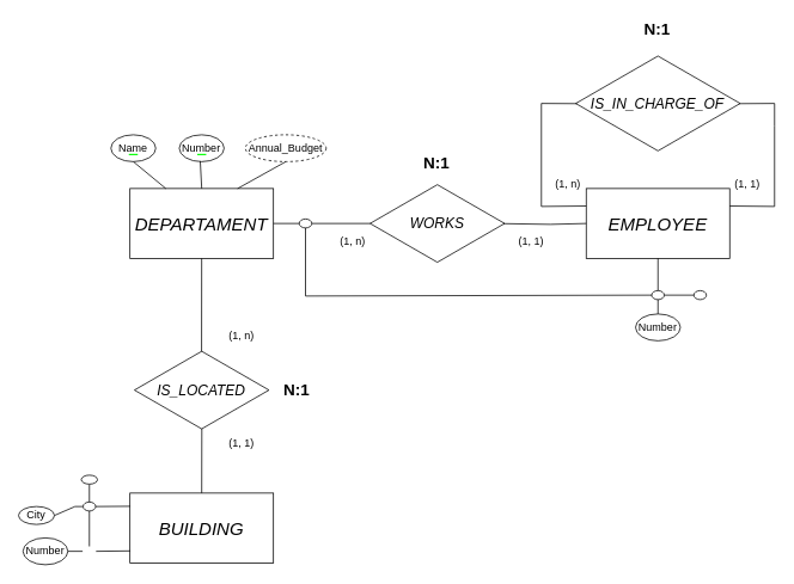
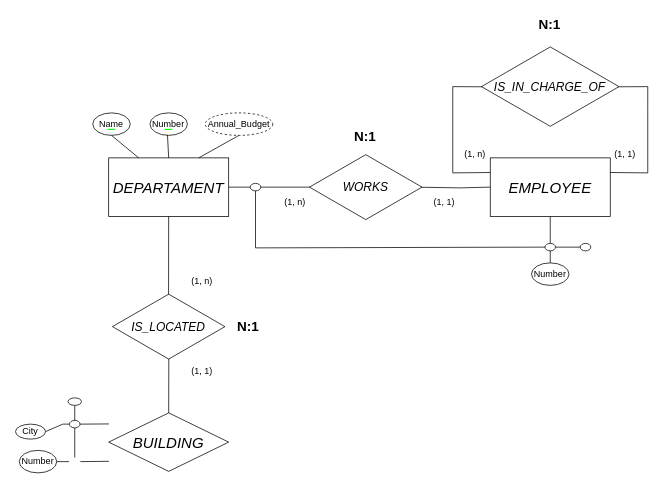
  <mxCell id="0" />
  <mxCell id="1" parent="0" />
  <mxCell id="2" value="Name" style="ellipse;whiteSpace=wrap;html=1;fillColor=none;" parent="1" vertex="1"><mxGeometry x="123" y="150" width="50" height="30" as="geometry" /></mxCell>
  <mxCell id="3" value="Number" style="ellipse;whiteSpace=wrap;html=1;fillColor=none;" parent="1" vertex="1"><mxGeometry x="199.24" y="150" width="50" height="30" as="geometry" /></mxCell>
  <mxCell id="4" value="&lt;i&gt;&lt;font style=&quot;font-size: 16px;&quot;&gt;IS_LOCATED&lt;/font&gt;&lt;/i&gt;" style="html=1;whiteSpace=wrap;aspect=fixed;shape=isoRectangle;fillColor=none;" parent="1" vertex="1"><mxGeometry x="149.24" y="390" width="150.01" height="90" as="geometry" /></mxCell>
  <mxCell id="5" value="(1, n)" style="text;html=1;align=center;verticalAlign=middle;whiteSpace=wrap;rounded=0;" parent="1" vertex="1"><mxGeometry x="239.25" y="360" width="60" height="30" as="geometry" /></mxCell>
  <mxCell id="6" style="edgeStyle=orthogonalEdgeStyle;rounded=0;orthogonalLoop=1;jettySize=auto;html=1;exitX=0.5;exitY=1;exitDx=0;exitDy=0;" parent="1" edge="1"><mxGeometry relative="1" as="geometry"><mxPoint x="203" y="260" as="sourcePoint" /><mxPoint x="203" y="260" as="targetPoint" /></mxGeometry></mxCell>
  <mxCell id="7" value="" style="endArrow=none;html=1;rounded=0;strokeWidth=1.5;strokeColor=#00ff00;jumpSize=6;endSize=6;" parent="1" edge="1"><mxGeometry width="50" height="50" relative="1" as="geometry"><mxPoint x="143" y="172" as="sourcePoint" /><mxPoint x="153" y="172" as="targetPoint" /></mxGeometry></mxCell>
- <mxCell id="8" value="&lt;span style=&quot;font-size: 20px;&quot;&gt;&lt;i&gt;BUILDING&lt;/i&gt;&lt;/span&gt;" style="rounded=0;whiteSpace=wrap;html=1;fillColor=none;align=center;" parent="1" vertex="1"><mxGeometry x="144.25" y="550" width="160" height="78" as="geometry" /></mxCell>
+ <mxCell id="8" value="&lt;span style=&quot;font-size: 20px;&quot;&gt;&lt;i&gt;BUILDING&lt;/i&gt;&lt;/span&gt;" style="rhombus;whiteSpace=wrap;html=1;fillColor=none;align=center;" parent="1" vertex="1"><mxGeometry x="144.25" y="550" width="160" height="78" as="geometry" /></mxCell>
  <mxCell id="9" value="&lt;i style=&quot;font-size: 20px;&quot;&gt;DEPARTAMENT&lt;/i&gt;" style="rounded=0;whiteSpace=wrap;html=1;fillColor=none;align=center;" parent="1" vertex="1"><mxGeometry x="144.25" y="210" width="160" height="78" as="geometry" /></mxCell>
  <mxCell id="10" value="" style="endArrow=none;html=1;rounded=0;exitX=0.499;exitY=0.024;exitDx=0;exitDy=0;exitPerimeter=0;" parent="1" source="4" target="9" edge="1"><mxGeometry width="50" height="50" relative="1" as="geometry"><mxPoint x="273" y="390" as="sourcePoint" /><mxPoint x="323" y="340" as="targetPoint" /></mxGeometry></mxCell>
  <mxCell id="11" value="" style="endArrow=none;html=1;rounded=0;exitX=0.5;exitY=0;exitDx=0;exitDy=0;entryX=0.501;entryY=0.978;entryDx=0;entryDy=0;entryPerimeter=0;" parent="1" source="8" target="4" edge="1"><mxGeometry width="50" height="50" relative="1" as="geometry"><mxPoint x="224.08" y="614" as="sourcePoint" /><mxPoint x="224" y="488" as="targetPoint" /></mxGeometry></mxCell>
  <mxCell id="12" value="(1, 1)" style="text;html=1;align=center;verticalAlign=middle;whiteSpace=wrap;rounded=0;" parent="1" vertex="1"><mxGeometry x="239.25" y="480" width="60" height="30" as="geometry" /></mxCell>
  <mxCell id="13" value="" style="endArrow=none;html=1;rounded=0;exitX=1;exitY=0.5;exitDx=0;exitDy=0;entryX=0.002;entryY=0.828;entryDx=0;entryDy=0;entryPerimeter=0;" parent="1" source="21" target="8" edge="1"><mxGeometry width="50" height="50" relative="1" as="geometry"><mxPoint x="104" y="615" as="sourcePoint" /><mxPoint x="143" y="615" as="targetPoint" /></mxGeometry></mxCell>
  <mxCell id="14" value="" style="endArrow=none;html=1;rounded=0;exitX=1;exitY=0.5;exitDx=0;exitDy=0;entryX=0.002;entryY=0.189;entryDx=0;entryDy=0;entryPerimeter=0;" parent="1" source="20" target="8" edge="1"><mxGeometry width="50" height="50" relative="1" as="geometry"><mxPoint x="104" y="564.8" as="sourcePoint" /><mxPoint x="143" y="565" as="targetPoint" /></mxGeometry></mxCell>
  <mxCell id="15" value="" style="endArrow=none;html=1;rounded=0;exitX=0.5;exitY=1;exitDx=0;exitDy=0;entryX=0.5;entryY=0;entryDx=0;entryDy=0;" parent="1" source="20" target="21" edge="1"><mxGeometry width="50" height="50" relative="1" as="geometry"><mxPoint x="99" y="570" as="sourcePoint" /><mxPoint x="99" y="610" as="targetPoint" /></mxGeometry></mxCell>
  <mxCell id="16" value="" style="endArrow=none;html=1;rounded=0;exitX=1;exitY=0.5;exitDx=0;exitDy=0;entryX=0;entryY=0.5;entryDx=0;entryDy=0;" parent="1" source="18" target="20" edge="1"><mxGeometry width="50" height="50" relative="1" as="geometry"><mxPoint x="75" y="565" as="sourcePoint" /><mxPoint x="94" y="565" as="targetPoint" /><Array as="points"><mxPoint x="83" y="565" /></Array></mxGeometry></mxCell>
  <mxCell id="17" value="" style="endArrow=none;html=1;rounded=0;exitX=1;exitY=0.5;exitDx=0;exitDy=0;entryX=0;entryY=0.5;entryDx=0;entryDy=0;" parent="1" source="19" target="21" edge="1"><mxGeometry width="50" height="50" relative="1" as="geometry"><mxPoint x="75" y="615" as="sourcePoint" /><mxPoint x="94" y="615" as="targetPoint" /></mxGeometry></mxCell>
  <mxCell id="18" value="City" style="ellipse;whiteSpace=wrap;html=1;fillColor=none;" parent="1" vertex="1"><mxGeometry x="20" y="565" width="40" height="20" as="geometry" /></mxCell>
  <mxCell id="19" value="Number" style="ellipse;whiteSpace=wrap;html=1;fillColor=none;" parent="1" vertex="1"><mxGeometry x="25" y="600" width="50" height="30" as="geometry" /></mxCell>
  <mxCell id="20" value="" style="ellipse;whiteSpace=wrap;html=1;fillColor=#FFFFFF;" parent="1" vertex="1"><mxGeometry x="92" y="560" width="14" height="10" as="geometry" /></mxCell>
  <mxCell id="21" value="" style="ellipse;whiteSpace=wrap;html=1;fillColor=#ffffff;strokeColor=#FFFFFF;" parent="1" vertex="1"><mxGeometry x="92" y="610" width="14" height="10" as="geometry" /></mxCell>
  <mxCell id="22" value="" style="endArrow=none;html=1;rounded=0;entryX=0.5;entryY=0;entryDx=0;entryDy=0;exitX=0.5;exitY=1;exitDx=0;exitDy=0;" parent="1" source="23" target="20" edge="1"><mxGeometry width="50" height="50" relative="1" as="geometry"><mxPoint x="93" y="550" as="sourcePoint" /><mxPoint x="102" y="575" as="targetPoint" /><Array as="points" /></mxGeometry></mxCell>
  <mxCell id="23" value="" style="ellipse;whiteSpace=wrap;html=1;fillColor=#FFFFFF;" parent="1" vertex="1"><mxGeometry x="90" y="530" width="18" height="10" as="geometry" /></mxCell>
  <mxCell id="24" value="Annual_Budget" style="ellipse;whiteSpace=wrap;html=1;fillColor=none;dashed=1;" parent="1" vertex="1"><mxGeometry x="273" y="150" width="90" height="30" as="geometry" /></mxCell>
  <mxCell id="25" value="" style="endArrow=none;html=1;rounded=0;strokeWidth=1.5;strokeColor=#00ff00;jumpSize=6;endSize=6;" parent="1" edge="1"><mxGeometry width="50" height="50" relative="1" as="geometry"><mxPoint x="219.24" y="172" as="sourcePoint" /><mxPoint x="229.24" y="172" as="targetPoint" /></mxGeometry></mxCell>
  <mxCell id="26" value="" style="endArrow=none;html=1;rounded=0;entryX=0.5;entryY=1;entryDx=0;entryDy=0;exitX=0.25;exitY=0;exitDx=0;exitDy=0;" parent="1" source="9" target="2" edge="1"><mxGeometry width="50" height="50" relative="1" as="geometry"><mxPoint x="149.24" y="288" as="sourcePoint" /><mxPoint x="149.24" y="184" as="targetPoint" /></mxGeometry></mxCell>
  <mxCell id="27" value="" style="endArrow=none;html=1;rounded=0;entryX=0.468;entryY=0.981;entryDx=0;entryDy=0;exitX=0.5;exitY=0;exitDx=0;exitDy=0;entryPerimeter=0;" parent="1" source="9" target="3" edge="1"><mxGeometry width="50" height="50" relative="1" as="geometry"><mxPoint x="194" y="220" as="sourcePoint" /><mxPoint x="158" y="190" as="targetPoint" /></mxGeometry></mxCell>
  <mxCell id="28" value="" style="endArrow=none;html=1;rounded=0;entryX=0.5;entryY=1;entryDx=0;entryDy=0;exitX=0.75;exitY=0;exitDx=0;exitDy=0;" parent="1" source="9" target="24" edge="1"><mxGeometry width="50" height="50" relative="1" as="geometry"><mxPoint x="234" y="220" as="sourcePoint" /><mxPoint x="233" y="189" as="targetPoint" /></mxGeometry></mxCell>
  <mxCell id="29" value="&lt;i style=&quot;font-size: 20px;&quot;&gt;EMPLOYEE&lt;/i&gt;" style="rounded=0;whiteSpace=wrap;html=1;fillColor=none;align=center;" parent="1" vertex="1"><mxGeometry x="653" y="210" width="160" height="78" as="geometry" /></mxCell>
  <mxCell id="30" value="&lt;span style=&quot;font-size: 16px;&quot;&gt;&lt;i&gt;WORKS&lt;/i&gt;&lt;/span&gt;" style="html=1;whiteSpace=wrap;aspect=fixed;shape=isoRectangle;fillColor=none;" parent="1" vertex="1"><mxGeometry x="412" y="204" width="150.01" height="90" as="geometry" /></mxCell>
  <mxCell id="31" value="" style="endArrow=none;html=1;rounded=0;exitX=1;exitY=0.5;exitDx=0;exitDy=0;entryX=0.002;entryY=0.5;entryDx=0;entryDy=0;entryPerimeter=0;" parent="1" source="37" target="30" edge="1"><mxGeometry width="50" height="50" relative="1" as="geometry"><mxPoint x="234" y="402" as="sourcePoint" /><mxPoint x="234" y="298" as="targetPoint" /></mxGeometry></mxCell>
  <mxCell id="32" value="" style="endArrow=none;html=1;rounded=0;entryX=0;entryY=0.5;entryDx=0;entryDy=0;exitX=0.993;exitY=0.502;exitDx=0;exitDy=0;exitPerimeter=0;" parent="1" source="30" target="29" edge="1"><mxGeometry width="50" height="50" relative="1" as="geometry"><mxPoint x="563" y="249" as="sourcePoint" /><mxPoint x="631" y="259" as="targetPoint" /><Array as="points"><mxPoint x="613" y="250" /></Array></mxGeometry></mxCell>
  <mxCell id="33" value="(1, n)" style="text;html=1;align=center;verticalAlign=middle;whiteSpace=wrap;rounded=0;" parent="1" vertex="1"><mxGeometry x="363" y="254" width="60" height="30" as="geometry" /></mxCell>
  <mxCell id="34" value="(1, 1)" style="text;html=1;align=center;verticalAlign=middle;whiteSpace=wrap;rounded=0;" parent="1" vertex="1"><mxGeometry x="562.01" y="254" width="60" height="30" as="geometry" /></mxCell>
  <mxCell id="35" value="Number" style="ellipse;whiteSpace=wrap;html=1;fillColor=none;" parent="1" vertex="1"><mxGeometry x="708" y="350" width="50" height="30" as="geometry" /></mxCell>
  <mxCell id="36" value="" style="endArrow=none;html=1;rounded=0;exitX=1;exitY=0.5;exitDx=0;exitDy=0;" parent="1" source="9" edge="1"><mxGeometry width="50" height="50" relative="1" as="geometry"><mxPoint x="304" y="249" as="sourcePoint" /><mxPoint x="333" y="249" as="targetPoint" /></mxGeometry></mxCell>
  <mxCell id="37" value="" style="ellipse;whiteSpace=wrap;html=1;fillColor=#FFFFFF;" parent="1" vertex="1"><mxGeometry x="333" y="244" width="14" height="10" as="geometry" /></mxCell>
  <mxCell id="38" value="" style="ellipse;whiteSpace=wrap;html=1;fillColor=#FFFFFF;" parent="1" vertex="1"><mxGeometry x="773" y="324" width="14" height="10" as="geometry" /></mxCell>
  <mxCell id="39" value="" style="endArrow=none;html=1;rounded=0;entryX=0.5;entryY=0;entryDx=0;entryDy=0;exitX=0.5;exitY=1;exitDx=0;exitDy=0;" parent="1" source="29" target="41" edge="1"><mxGeometry width="50" height="50" relative="1" as="geometry"><mxPoint x="571" y="259" as="sourcePoint" /><mxPoint x="663" y="259" as="targetPoint" /><Array as="points" /></mxGeometry></mxCell>
  <mxCell id="40" value="" style="endArrow=none;html=1;rounded=0;entryX=0;entryY=0.5;entryDx=0;entryDy=0;exitX=0.5;exitY=1;exitDx=0;exitDy=0;" parent="1" source="37" target="41" edge="1"><mxGeometry width="50" height="50" relative="1" as="geometry"><mxPoint x="343" y="270" as="sourcePoint" /><mxPoint x="733" y="320" as="targetPoint" /><Array as="points"><mxPoint x="340" y="330" /></Array></mxGeometry></mxCell>
  <mxCell id="41" value="" style="ellipse;whiteSpace=wrap;html=1;fillColor=#FFFFFF;" parent="1" vertex="1"><mxGeometry x="726" y="324" width="14" height="10" as="geometry" /></mxCell>
  <mxCell id="42" value="" style="endArrow=none;html=1;rounded=0;entryX=1;entryY=0.5;entryDx=0;entryDy=0;exitX=0;exitY=0.5;exitDx=0;exitDy=0;" parent="1" source="38" target="41" edge="1"><mxGeometry width="50" height="50" relative="1" as="geometry"><mxPoint x="743" y="298" as="sourcePoint" /><mxPoint x="743" y="334" as="targetPoint" /><Array as="points" /></mxGeometry></mxCell>
  <mxCell id="43" value="" style="endArrow=none;html=1;rounded=0;exitX=0.5;exitY=0;exitDx=0;exitDy=0;entryX=0.5;entryY=1;entryDx=0;entryDy=0;" parent="1" source="35" target="41" edge="1"><mxGeometry width="50" height="50" relative="1" as="geometry"><mxPoint x="783" y="339" as="sourcePoint" /><mxPoint x="733" y="340" as="targetPoint" /><Array as="points" /></mxGeometry></mxCell>
  <mxCell id="44" value="&lt;span style=&quot;font-size: 16px;&quot;&gt;&lt;i&gt;IS_IN_CHARGE_OF&lt;/i&gt;&lt;/span&gt;" style="html=1;whiteSpace=wrap;aspect=fixed;shape=isoRectangle;fillColor=none;" parent="1" vertex="1"><mxGeometry x="641.33" y="60" width="183.35" height="110" as="geometry" /></mxCell>
  <mxCell id="45" value="" style="endArrow=none;html=1;rounded=0;entryX=0;entryY=0.25;entryDx=0;entryDy=0;exitX=0.007;exitY=0.502;exitDx=0;exitDy=0;exitPerimeter=0;" parent="1" source="44" target="29" edge="1"><mxGeometry width="50" height="50" relative="1" as="geometry"><mxPoint x="573" y="130" as="sourcePoint" /><mxPoint x="663" y="259" as="targetPoint" /><Array as="points"><mxPoint x="603" y="115" /><mxPoint x="603" y="230" /></Array></mxGeometry></mxCell>
  <mxCell id="46" value="" style="endArrow=none;html=1;rounded=0;entryX=1;entryY=0.25;entryDx=0;entryDy=0;exitX=0.996;exitY=0.502;exitDx=0;exitDy=0;exitPerimeter=0;" parent="1" source="44" target="29" edge="1"><mxGeometry width="50" height="50" relative="1" as="geometry"><mxPoint x="933" y="107.5" as="sourcePoint" /><mxPoint x="943" y="222.5" as="targetPoint" /><Array as="points"><mxPoint x="863" y="115" /><mxPoint x="863" y="140" /><mxPoint x="863" y="230" /></Array></mxGeometry></mxCell>
  <mxCell id="47" value="(1, n)" style="text;html=1;align=center;verticalAlign=middle;whiteSpace=wrap;rounded=0;" parent="1" vertex="1"><mxGeometry x="603" y="190" width="60" height="30" as="geometry" /></mxCell>
  <mxCell id="48" value="(1, 1)" style="text;html=1;align=center;verticalAlign=middle;whiteSpace=wrap;rounded=0;" parent="1" vertex="1"><mxGeometry x="803" y="190" width="60" height="30" as="geometry" /></mxCell>
  <mxCell id="49" value="&lt;b style=&quot;font-size: 18px;&quot;&gt;N:1&lt;/b&gt;" style="text;html=1;align=center;verticalAlign=middle;whiteSpace=wrap;rounded=0;fontSize=18;" vertex="1" parent="1"><mxGeometry x="304.25" y="423.25" width="53.33" height="23.5" as="geometry" /></mxCell>
  <mxCell id="50" value="&lt;b style=&quot;font-size: 18px;&quot;&gt;N:1&lt;/b&gt;" style="text;html=1;align=center;verticalAlign=middle;whiteSpace=wrap;rounded=0;fontSize=18;" vertex="1" parent="1"><mxGeometry x="460.34" y="170" width="53.33" height="23.5" as="geometry" /></mxCell>
  <mxCell id="51" value="&lt;b style=&quot;font-size: 18px;&quot;&gt;N:1&lt;/b&gt;" style="text;html=1;align=center;verticalAlign=middle;whiteSpace=wrap;rounded=0;fontSize=18;" vertex="1" parent="1"><mxGeometry x="706.34" y="20" width="53.33" height="23.5" as="geometry" /></mxCell>
